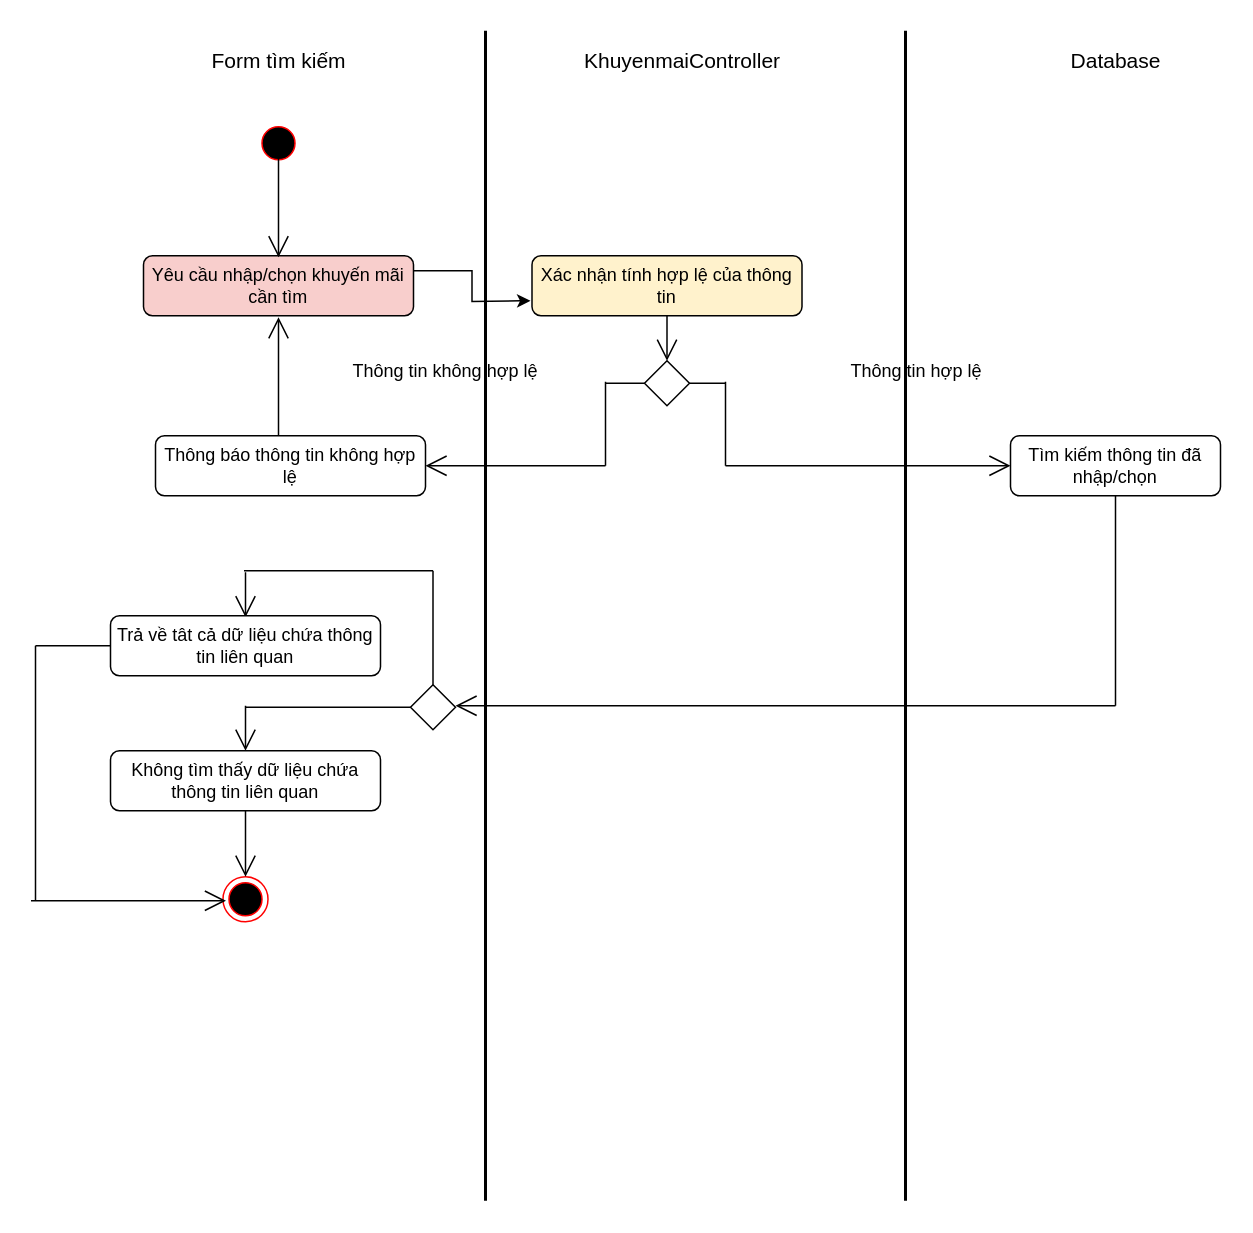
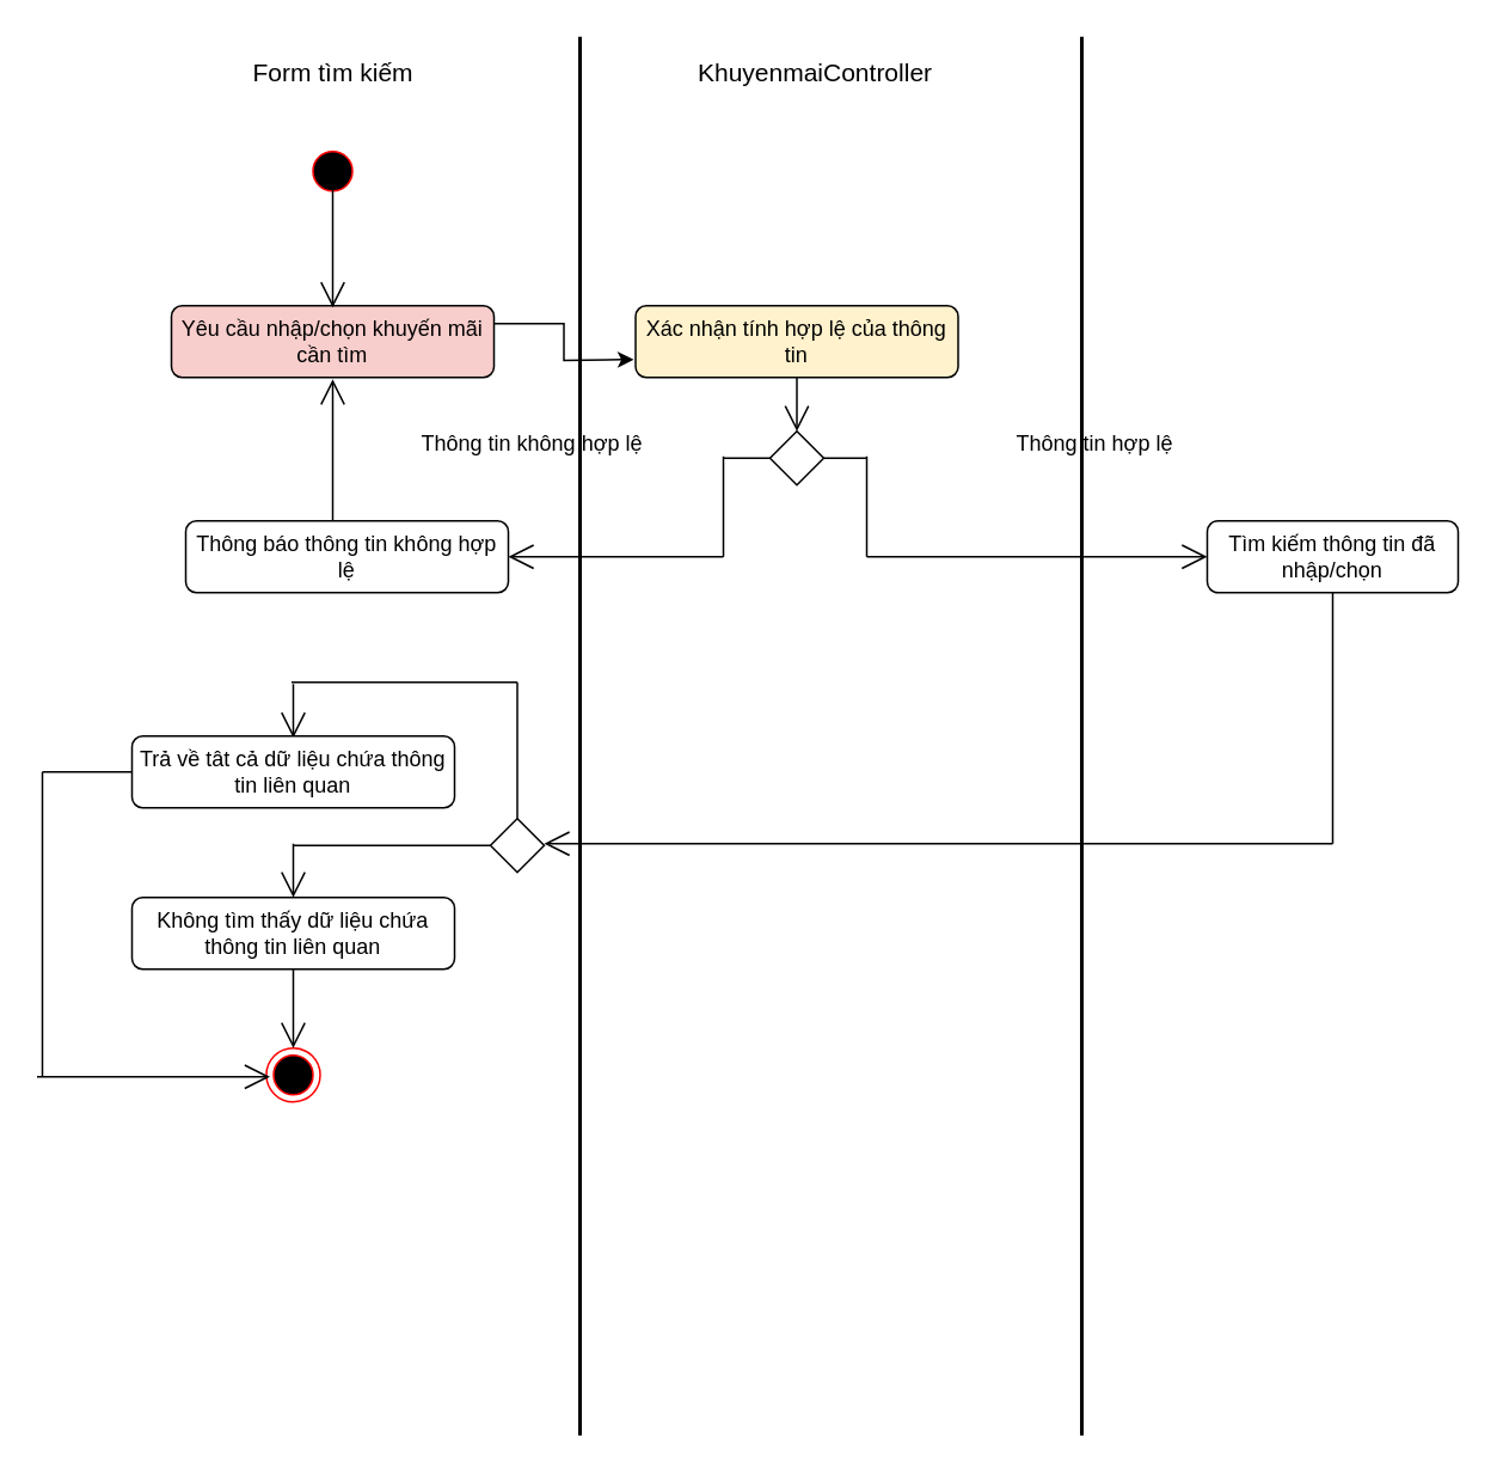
  <mxCell id="0" />
  <mxCell id="1" parent="0" />
  <mxCell id="2" value="" style="ellipse;html=1;shape=startState;fillColor=#000000;strokeColor=#ff0000;" parent="1" vertex="1"><mxGeometry x="170" y="80" width="30" height="30" as="geometry" /></mxCell>
  <mxCell id="3" value="" style="endArrow=none;html=1;strokeWidth=2;" parent="1" edge="1"><mxGeometry width="50" height="50" relative="1" as="geometry"><mxPoint x="323" y="800" as="sourcePoint" /><mxPoint x="323" y="20" as="targetPoint" /></mxGeometry></mxCell>
  <mxCell id="4" value="" style="endArrow=none;html=1;strokeWidth=2;" parent="1" edge="1"><mxGeometry width="50" height="50" relative="1" as="geometry"><mxPoint x="603" y="800" as="sourcePoint" /><mxPoint x="603" y="20" as="targetPoint" /></mxGeometry></mxCell>
  <mxCell id="5" style="edgeStyle=orthogonalEdgeStyle;rounded=0;orthogonalLoop=1;jettySize=auto;html=1;exitX=1;exitY=0.25;exitDx=0;exitDy=0;" parent="1" source="6" edge="1"><mxGeometry relative="1" as="geometry"><mxPoint x="353" y="200" as="targetPoint" /></mxGeometry></mxCell>
  <mxCell id="6" value="Yêu cầu nhập/chọn khuyến mãi cần tìm" style="rounded=1;whiteSpace=wrap;html=1;strokeWidth=1;fillColor=#f8cecc;" parent="1" vertex="1"><mxGeometry x="95" y="170" width="180" height="40" as="geometry" /></mxCell>
  <mxCell id="7" value="" style="ellipse;html=1;shape=endState;fillColor=#000000;strokeColor=#ff0000;" parent="1" vertex="1"><mxGeometry x="148" y="584" width="30" height="30" as="geometry" /></mxCell>
- <mxCell id="8" value="&lt;font style=&quot;font-size: 14px&quot;&gt;Database&lt;/font&gt;" style="text;html=1;align=center;verticalAlign=middle;resizable=0;points=[];autosize=1;" parent="1" vertex="1"><mxGeometry x="703" y="30" width="80" height="20" as="geometry" /></mxCell>
  <mxCell id="9" value="&lt;span style=&quot;font-size: 14px&quot;&gt;KhuyenmaiController&lt;/span&gt;" style="text;html=1;align=center;verticalAlign=middle;resizable=0;points=[];autosize=1;" parent="1" vertex="1"><mxGeometry x="379" y="30" width="150" height="20" as="geometry" /></mxCell>
  <mxCell id="10" value="&lt;font style=&quot;font-size: 14px&quot;&gt;Form tìm kiếm&lt;/font&gt;" style="text;html=1;align=center;verticalAlign=middle;resizable=0;points=[];autosize=1;" parent="1" vertex="1"><mxGeometry x="130" y="30" width="110" height="20" as="geometry" /></mxCell>
  <mxCell id="11" value="" style="endArrow=open;endFill=1;endSize=12;html=1;" parent="1" edge="1"><mxGeometry width="160" relative="1" as="geometry"><mxPoint x="185" y="101" as="sourcePoint" /><mxPoint x="185" y="171" as="targetPoint" /></mxGeometry></mxCell>
  <mxCell id="12" value="Xác nhận tính hợp lệ của thông tin" style="rounded=1;whiteSpace=wrap;html=1;strokeWidth=1;fillColor=#fff2cc;" parent="1" vertex="1"><mxGeometry x="354" y="170" width="180" height="40" as="geometry" /></mxCell>
  <mxCell id="13" value="" style="endArrow=open;endFill=1;endSize=12;html=1;exitX=0.5;exitY=1;exitDx=0;exitDy=0;" parent="1" source="12" edge="1"><mxGeometry width="160" relative="1" as="geometry"><mxPoint x="443" y="220" as="sourcePoint" /><mxPoint x="444" y="240" as="targetPoint" /></mxGeometry></mxCell>
  <mxCell id="14" value="" style="rhombus;" parent="1" vertex="1"><mxGeometry x="429" y="240" width="30" height="30" as="geometry" /></mxCell>
  <mxCell id="15" value="" style="endArrow=none;html=1;entryX=0;entryY=0.5;entryDx=0;entryDy=0;" parent="1" target="14" edge="1"><mxGeometry width="50" height="50" relative="1" as="geometry"><mxPoint x="403" y="255" as="sourcePoint" /><mxPoint x="453" y="280" as="targetPoint" /></mxGeometry></mxCell>
  <mxCell id="16" value="" style="endArrow=none;html=1;exitX=1;exitY=0.5;exitDx=0;exitDy=0;" parent="1" source="14" edge="1"><mxGeometry width="50" height="50" relative="1" as="geometry"><mxPoint x="513" y="260" as="sourcePoint" /><mxPoint x="483" y="255" as="targetPoint" /></mxGeometry></mxCell>
  <mxCell id="17" value="" style="endArrow=none;html=1;" parent="1" edge="1"><mxGeometry width="50" height="50" relative="1" as="geometry"><mxPoint x="403" y="310" as="sourcePoint" /><mxPoint x="403" y="254" as="targetPoint" /></mxGeometry></mxCell>
  <mxCell id="18" value="" style="endArrow=none;html=1;" parent="1" edge="1"><mxGeometry width="50" height="50" relative="1" as="geometry"><mxPoint x="483" y="310" as="sourcePoint" /><mxPoint x="483" y="254" as="targetPoint" /></mxGeometry></mxCell>
  <mxCell id="19" value="" style="endArrow=open;endFill=1;endSize=12;html=1;" parent="1" edge="1"><mxGeometry width="160" relative="1" as="geometry"><mxPoint x="403" y="310" as="sourcePoint" /><mxPoint x="283" y="310" as="targetPoint" /></mxGeometry></mxCell>
  <mxCell id="20" value="" style="endArrow=open;endFill=1;endSize=12;html=1;" parent="1" edge="1"><mxGeometry width="160" relative="1" as="geometry"><mxPoint x="483" y="310" as="sourcePoint" /><mxPoint x="673" y="310" as="targetPoint" /></mxGeometry></mxCell>
  <mxCell id="21" value="Tìm kiếm thông tin đã nhập/chọn" style="rounded=1;whiteSpace=wrap;html=1;strokeWidth=1;" parent="1" vertex="1"><mxGeometry x="673" y="290" width="140" height="40" as="geometry" /></mxCell>
  <mxCell id="22" value="Thông báo thông tin không hợp lệ" style="rounded=1;whiteSpace=wrap;html=1;strokeWidth=1;" parent="1" vertex="1"><mxGeometry x="103" y="290" width="180" height="40" as="geometry" /></mxCell>
  <mxCell id="23" value="" style="endArrow=open;endFill=1;endSize=12;html=1;" parent="1" edge="1"><mxGeometry width="160" relative="1" as="geometry"><mxPoint x="185" y="290" as="sourcePoint" /><mxPoint x="185" y="211" as="targetPoint" /></mxGeometry></mxCell>
  <mxCell id="24" value="Thông tin không hợp lệ" style="text;html=1;align=center;verticalAlign=middle;resizable=0;points=[];autosize=1;" parent="1" vertex="1"><mxGeometry x="226" y="237" width="140" height="20" as="geometry" /></mxCell>
  <mxCell id="25" value="Thông tin hợp lệ" style="text;html=1;align=center;verticalAlign=middle;resizable=0;points=[];autosize=1;" parent="1" vertex="1"><mxGeometry x="560" y="237" width="100" height="20" as="geometry" /></mxCell>
  <mxCell id="26" value="" style="endArrow=none;html=1;entryX=0.5;entryY=1;entryDx=0;entryDy=0;" parent="1" target="21" edge="1"><mxGeometry width="50" height="50" relative="1" as="geometry"><mxPoint x="743" y="470" as="sourcePoint" /><mxPoint x="763" y="410" as="targetPoint" /></mxGeometry></mxCell>
  <mxCell id="27" value="" style="endArrow=open;endFill=1;endSize=12;html=1;" parent="1" edge="1"><mxGeometry width="160" relative="1" as="geometry"><mxPoint x="743" y="470" as="sourcePoint" /><mxPoint x="303" y="470" as="targetPoint" /></mxGeometry></mxCell>
  <mxCell id="28" value="" style="rhombus;" parent="1" vertex="1"><mxGeometry x="273" y="456" width="30" height="30" as="geometry" /></mxCell>
  <mxCell id="29" value="" style="endArrow=none;html=1;exitX=0.5;exitY=0;exitDx=0;exitDy=0;" parent="1" edge="1"><mxGeometry width="50" height="50" relative="1" as="geometry"><mxPoint x="288" y="456" as="sourcePoint" /><mxPoint x="288" y="380" as="targetPoint" /></mxGeometry></mxCell>
  <mxCell id="30" value="" style="endArrow=none;html=1;" parent="1" edge="1"><mxGeometry width="50" height="50" relative="1" as="geometry"><mxPoint x="162" y="380" as="sourcePoint" /><mxPoint x="288" y="380" as="targetPoint" /></mxGeometry></mxCell>
  <mxCell id="31" value="" style="endArrow=open;endFill=1;endSize=12;html=1;" parent="1" edge="1"><mxGeometry width="160" relative="1" as="geometry"><mxPoint x="163" y="381" as="sourcePoint" /><mxPoint x="163" y="411" as="targetPoint" /></mxGeometry></mxCell>
  <mxCell id="32" value="Trả về tât cả dữ liệu chứa thông tin liên quan" style="rounded=1;whiteSpace=wrap;html=1;strokeWidth=1;" parent="1" vertex="1"><mxGeometry x="73" y="410" width="180" height="40" as="geometry" /></mxCell>
  <mxCell id="33" value="" style="endArrow=none;html=1;entryX=0;entryY=0.5;entryDx=0;entryDy=0;" parent="1" target="28" edge="1"><mxGeometry width="50" height="50" relative="1" as="geometry"><mxPoint x="163" y="471" as="sourcePoint" /><mxPoint x="253" y="510" as="targetPoint" /></mxGeometry></mxCell>
  <mxCell id="34" value="" style="endArrow=open;endFill=1;endSize=12;html=1;" parent="1" edge="1"><mxGeometry width="160" relative="1" as="geometry"><mxPoint x="163" y="470" as="sourcePoint" /><mxPoint x="163" y="500" as="targetPoint" /></mxGeometry></mxCell>
  <mxCell id="35" value="Không tìm thấy dữ liệu chứa thông tin liên quan" style="rounded=1;whiteSpace=wrap;html=1;strokeWidth=1;" parent="1" vertex="1"><mxGeometry x="73" y="500" width="180" height="40" as="geometry" /></mxCell>
  <mxCell id="36" value="" style="endArrow=open;endFill=1;endSize=12;html=1;exitX=0.5;exitY=1;exitDx=0;exitDy=0;entryX=0.5;entryY=0;entryDx=0;entryDy=0;" parent="1" source="35" target="7" edge="1"><mxGeometry width="160" relative="1" as="geometry"><mxPoint x="193" y="590" as="sourcePoint" /><mxPoint x="353" y="590" as="targetPoint" /></mxGeometry></mxCell>
  <mxCell id="37" value="" style="endArrow=none;html=1;entryX=0;entryY=0.5;entryDx=0;entryDy=0;" parent="1" target="32" edge="1"><mxGeometry width="50" height="50" relative="1" as="geometry"><mxPoint x="23" y="430" as="sourcePoint" /><mxPoint x="63" y="400" as="targetPoint" /></mxGeometry></mxCell>
  <mxCell id="38" value="" style="endArrow=none;html=1;" parent="1" edge="1"><mxGeometry width="50" height="50" relative="1" as="geometry"><mxPoint x="23" y="600" as="sourcePoint" /><mxPoint x="23" y="430" as="targetPoint" /></mxGeometry></mxCell>
  <mxCell id="39" value="" style="endArrow=open;endFill=1;endSize=12;html=1;" parent="1" edge="1"><mxGeometry width="160" relative="1" as="geometry"><mxPoint x="20" y="600" as="sourcePoint" /><mxPoint x="150" y="600" as="targetPoint" /></mxGeometry></mxCell>
